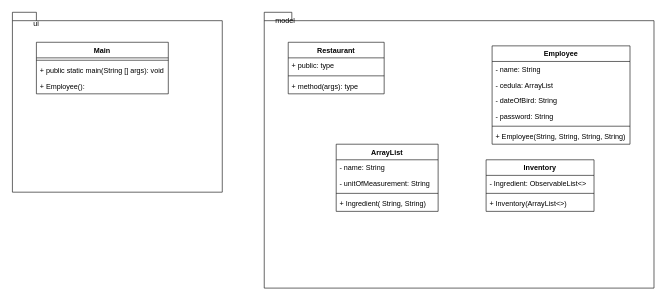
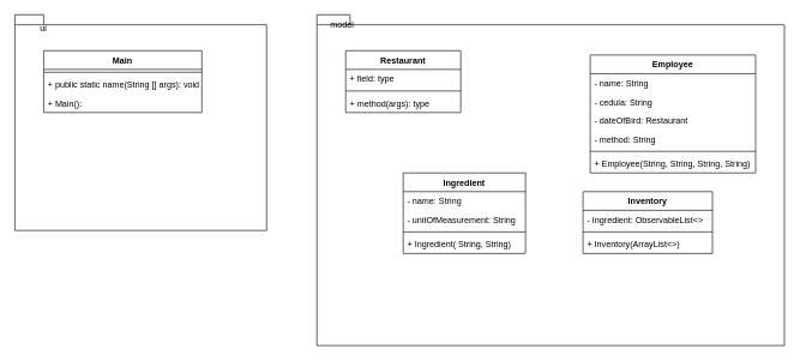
  <mxCell id="0" />
  <mxCell id="1" parent="0" />
  <mxCell id="2" value="" style="shape=folder;fontStyle=1;spacingTop=10;tabWidth=40;tabHeight=14;tabPosition=left;html=1;" vertex="1" parent="1"><mxGeometry x="20" y="20" width="350" height="300" as="geometry" /></mxCell>
  <mxCell id="3" value="" style="shape=folder;fontStyle=1;spacingTop=10;tabWidth=40;tabHeight=14;tabPosition=left;html=1;" vertex="1" parent="1"><mxGeometry x="440" y="20" width="650" height="460" as="geometry" /></mxCell>
  <mxCell id="4" value="ui" style="text;html=1;strokeColor=none;fillColor=none;align=center;verticalAlign=middle;whiteSpace=wrap;rounded=0;" vertex="1" parent="1"><mxGeometry x="40" y="30" width="40" height="20" as="geometry" /></mxCell>
  <mxCell id="5" value="model" style="text;html=1;strokeColor=none;fillColor=none;align=center;verticalAlign=middle;whiteSpace=wrap;rounded=0;" vertex="1" parent="1"><mxGeometry x="455" y="25" width="40" height="20" as="geometry" /></mxCell>
  <mxCell id="6" value="Main" style="swimlane;fontStyle=1;align=center;verticalAlign=top;childLayout=stackLayout;horizontal=1;startSize=26;horizontalStack=0;resizeParent=1;resizeParentMax=0;resizeLast=0;collapsible=1;marginBottom=0;" vertex="1" parent="1"><mxGeometry x="60" y="70" width="220" height="86" as="geometry" /></mxCell>
  <mxCell id="7" value="" style="line;strokeWidth=1;fillColor=none;align=left;verticalAlign=middle;spacingTop=-1;spacingLeft=3;spacingRight=3;rotatable=0;labelPosition=right;points=[];portConstraint=eastwest;" vertex="1" parent="6"><mxGeometry y="26" width="220" height="8" as="geometry" /></mxCell>
- <mxCell id="8" value="+ public static main(String [] args): void" style="text;strokeColor=none;fillColor=none;align=left;verticalAlign=top;spacingLeft=4;spacingRight=4;overflow=hidden;rotatable=0;points=[[0,0.5],[1,0.5]];portConstraint=eastwest;" vertex="1" parent="6"><mxGeometry y="34" width="220" height="26" as="geometry" /></mxCell>
- <mxCell id="9" value="+ Employee():" style="text;strokeColor=none;fillColor=none;align=left;verticalAlign=top;spacingLeft=4;spacingRight=4;overflow=hidden;rotatable=0;points=[[0,0.5],[1,0.5]];portConstraint=eastwest;" vertex="1" parent="6"><mxGeometry y="60" width="220" height="26" as="geometry" /></mxCell>
+ <mxCell id="8" value="+ public static name(String [] args): void" style="text;strokeColor=none;fillColor=none;align=left;verticalAlign=top;spacingLeft=4;spacingRight=4;overflow=hidden;rotatable=0;points=[[0,0.5],[1,0.5]];portConstraint=eastwest;" vertex="1" parent="6"><mxGeometry y="34" width="220" height="26" as="geometry" /></mxCell>
+ <mxCell id="9" value="+ Main():" style="text;strokeColor=none;fillColor=none;align=left;verticalAlign=top;spacingLeft=4;spacingRight=4;overflow=hidden;rotatable=0;points=[[0,0.5],[1,0.5]];portConstraint=eastwest;" vertex="1" parent="6"><mxGeometry y="60" width="220" height="26" as="geometry" /></mxCell>
  <mxCell id="10" value="Restaurant" style="swimlane;fontStyle=1;align=center;verticalAlign=top;childLayout=stackLayout;horizontal=1;startSize=26;horizontalStack=0;resizeParent=1;resizeParentMax=0;resizeLast=0;collapsible=1;marginBottom=0;" vertex="1" parent="1"><mxGeometry x="480" y="70" width="160" height="86" as="geometry" /></mxCell>
- <mxCell id="11" value="+ public: type" style="text;strokeColor=none;fillColor=none;align=left;verticalAlign=top;spacingLeft=4;spacingRight=4;overflow=hidden;rotatable=0;points=[[0,0.5],[1,0.5]];portConstraint=eastwest;" vertex="1" parent="10"><mxGeometry y="26" width="160" height="26" as="geometry" /></mxCell>
+ <mxCell id="11" value="+ field: type" style="text;strokeColor=none;fillColor=none;align=left;verticalAlign=top;spacingLeft=4;spacingRight=4;overflow=hidden;rotatable=0;points=[[0,0.5],[1,0.5]];portConstraint=eastwest;" vertex="1" parent="10"><mxGeometry y="26" width="160" height="26" as="geometry" /></mxCell>
  <mxCell id="12" value="" style="line;strokeWidth=1;fillColor=none;align=left;verticalAlign=middle;spacingTop=-1;spacingLeft=3;spacingRight=3;rotatable=0;labelPosition=right;points=[];portConstraint=eastwest;" vertex="1" parent="10"><mxGeometry y="52" width="160" height="8" as="geometry" /></mxCell>
  <mxCell id="13" value="+ method(args): type" style="text;strokeColor=none;fillColor=none;align=left;verticalAlign=top;spacingLeft=4;spacingRight=4;overflow=hidden;rotatable=0;points=[[0,0.5],[1,0.5]];portConstraint=eastwest;" vertex="1" parent="10"><mxGeometry y="60" width="160" height="26" as="geometry" /></mxCell>
  <mxCell id="14" value="Employee" style="swimlane;fontStyle=1;align=center;verticalAlign=top;childLayout=stackLayout;horizontal=1;startSize=26;horizontalStack=0;resizeParent=1;resizeParentMax=0;resizeLast=0;collapsible=1;marginBottom=0;" vertex="1" parent="1"><mxGeometry x="820" y="76" width="230" height="164" as="geometry" /></mxCell>
  <mxCell id="15" value="- name: String" style="text;strokeColor=none;fillColor=none;align=left;verticalAlign=top;spacingLeft=4;spacingRight=4;overflow=hidden;rotatable=0;points=[[0,0.5],[1,0.5]];portConstraint=eastwest;" vertex="1" parent="14"><mxGeometry y="26" width="230" height="26" as="geometry" /></mxCell>
- <mxCell id="16" value="- cedula: ArrayList" style="text;strokeColor=none;fillColor=none;align=left;verticalAlign=top;spacingLeft=4;spacingRight=4;overflow=hidden;rotatable=0;points=[[0,0.5],[1,0.5]];portConstraint=eastwest;" vertex="1" parent="14"><mxGeometry y="52" width="230" height="26" as="geometry" /></mxCell>
- <mxCell id="17" value="- dateOfBird: String" style="text;strokeColor=none;fillColor=none;align=left;verticalAlign=top;spacingLeft=4;spacingRight=4;overflow=hidden;rotatable=0;points=[[0,0.5],[1,0.5]];portConstraint=eastwest;" vertex="1" parent="14"><mxGeometry y="78" width="230" height="26" as="geometry" /></mxCell>
- <mxCell id="18" value="- password: String" style="text;strokeColor=none;fillColor=none;align=left;verticalAlign=top;spacingLeft=4;spacingRight=4;overflow=hidden;rotatable=0;points=[[0,0.5],[1,0.5]];portConstraint=eastwest;" vertex="1" parent="14"><mxGeometry y="104" width="230" height="26" as="geometry" /></mxCell>
+ <mxCell id="16" value="- cedula: String" style="text;strokeColor=none;fillColor=none;align=left;verticalAlign=top;spacingLeft=4;spacingRight=4;overflow=hidden;rotatable=0;points=[[0,0.5],[1,0.5]];portConstraint=eastwest;" vertex="1" parent="14"><mxGeometry y="52" width="230" height="26" as="geometry" /></mxCell>
+ <mxCell id="17" value="- dateOfBird: Restaurant" style="text;strokeColor=none;fillColor=none;align=left;verticalAlign=top;spacingLeft=4;spacingRight=4;overflow=hidden;rotatable=0;points=[[0,0.5],[1,0.5]];portConstraint=eastwest;" vertex="1" parent="14"><mxGeometry y="78" width="230" height="26" as="geometry" /></mxCell>
+ <mxCell id="18" value="- method: String" style="text;strokeColor=none;fillColor=none;align=left;verticalAlign=top;spacingLeft=4;spacingRight=4;overflow=hidden;rotatable=0;points=[[0,0.5],[1,0.5]];portConstraint=eastwest;" vertex="1" parent="14"><mxGeometry y="104" width="230" height="26" as="geometry" /></mxCell>
  <mxCell id="19" value="" style="line;strokeWidth=1;fillColor=none;align=left;verticalAlign=middle;spacingTop=-1;spacingLeft=3;spacingRight=3;rotatable=0;labelPosition=right;points=[];portConstraint=eastwest;" vertex="1" parent="14"><mxGeometry y="130" width="230" height="8" as="geometry" /></mxCell>
  <mxCell id="20" value="+ Employee(String, String, String, String)" style="text;strokeColor=none;fillColor=none;align=left;verticalAlign=top;spacingLeft=4;spacingRight=4;overflow=hidden;rotatable=0;points=[[0,0.5],[1,0.5]];portConstraint=eastwest;" vertex="1" parent="14"><mxGeometry y="138" width="230" height="26" as="geometry" /></mxCell>
- <mxCell id="21" value="ArrayList" style="swimlane;fontStyle=1;align=center;verticalAlign=top;childLayout=stackLayout;horizontal=1;startSize=26;horizontalStack=0;resizeParent=1;resizeParentMax=0;resizeLast=0;collapsible=1;marginBottom=0;" vertex="1" parent="1"><mxGeometry x="560" y="240" width="170" height="112" as="geometry" /></mxCell>
+ <mxCell id="21" value="Ingredient" style="swimlane;fontStyle=1;align=center;verticalAlign=top;childLayout=stackLayout;horizontal=1;startSize=26;horizontalStack=0;resizeParent=1;resizeParentMax=0;resizeLast=0;collapsible=1;marginBottom=0;" vertex="1" parent="1"><mxGeometry x="560" y="240" width="170" height="112" as="geometry" /></mxCell>
  <mxCell id="22" value="- name: String" style="text;strokeColor=none;fillColor=none;align=left;verticalAlign=top;spacingLeft=4;spacingRight=4;overflow=hidden;rotatable=0;points=[[0,0.5],[1,0.5]];portConstraint=eastwest;" vertex="1" parent="21"><mxGeometry y="26" width="170" height="26" as="geometry" /></mxCell>
  <mxCell id="23" value="- unitOfMeasurement: String" style="text;strokeColor=none;fillColor=none;align=left;verticalAlign=top;spacingLeft=4;spacingRight=4;overflow=hidden;rotatable=0;points=[[0,0.5],[1,0.5]];portConstraint=eastwest;" vertex="1" parent="21"><mxGeometry y="52" width="170" height="26" as="geometry" /></mxCell>
  <mxCell id="24" value="" style="line;strokeWidth=1;fillColor=none;align=left;verticalAlign=middle;spacingTop=-1;spacingLeft=3;spacingRight=3;rotatable=0;labelPosition=right;points=[];portConstraint=eastwest;" vertex="1" parent="21"><mxGeometry y="78" width="170" height="8" as="geometry" /></mxCell>
  <mxCell id="25" value="+ Ingredient( String, String)" style="text;strokeColor=none;fillColor=none;align=left;verticalAlign=top;spacingLeft=4;spacingRight=4;overflow=hidden;rotatable=0;points=[[0,0.5],[1,0.5]];portConstraint=eastwest;" vertex="1" parent="21"><mxGeometry y="86" width="170" height="26" as="geometry" /></mxCell>
  <mxCell id="26" value="Inventory" style="swimlane;fontStyle=1;align=center;verticalAlign=top;childLayout=stackLayout;horizontal=1;startSize=26;horizontalStack=0;resizeParent=1;resizeParentMax=0;resizeLast=0;collapsible=1;marginBottom=0;" vertex="1" parent="1"><mxGeometry x="810" y="266" width="180" height="86" as="geometry" /></mxCell>
  <mxCell id="27" value="- Ingredient: ObservableList&lt;&gt; " style="text;strokeColor=none;fillColor=none;align=left;verticalAlign=top;spacingLeft=4;spacingRight=4;overflow=hidden;rotatable=0;points=[[0,0.5],[1,0.5]];portConstraint=eastwest;" vertex="1" parent="26"><mxGeometry y="26" width="180" height="26" as="geometry" /></mxCell>
  <mxCell id="28" value="" style="line;strokeWidth=1;fillColor=none;align=left;verticalAlign=middle;spacingTop=-1;spacingLeft=3;spacingRight=3;rotatable=0;labelPosition=right;points=[];portConstraint=eastwest;" vertex="1" parent="26"><mxGeometry y="52" width="180" height="8" as="geometry" /></mxCell>
  <mxCell id="29" value="+ Inventory(ArrayList&lt;&gt;)" style="text;strokeColor=none;fillColor=none;align=left;verticalAlign=top;spacingLeft=4;spacingRight=4;overflow=hidden;rotatable=0;points=[[0,0.5],[1,0.5]];portConstraint=eastwest;" vertex="1" parent="26"><mxGeometry y="60" width="180" height="26" as="geometry" /></mxCell>
